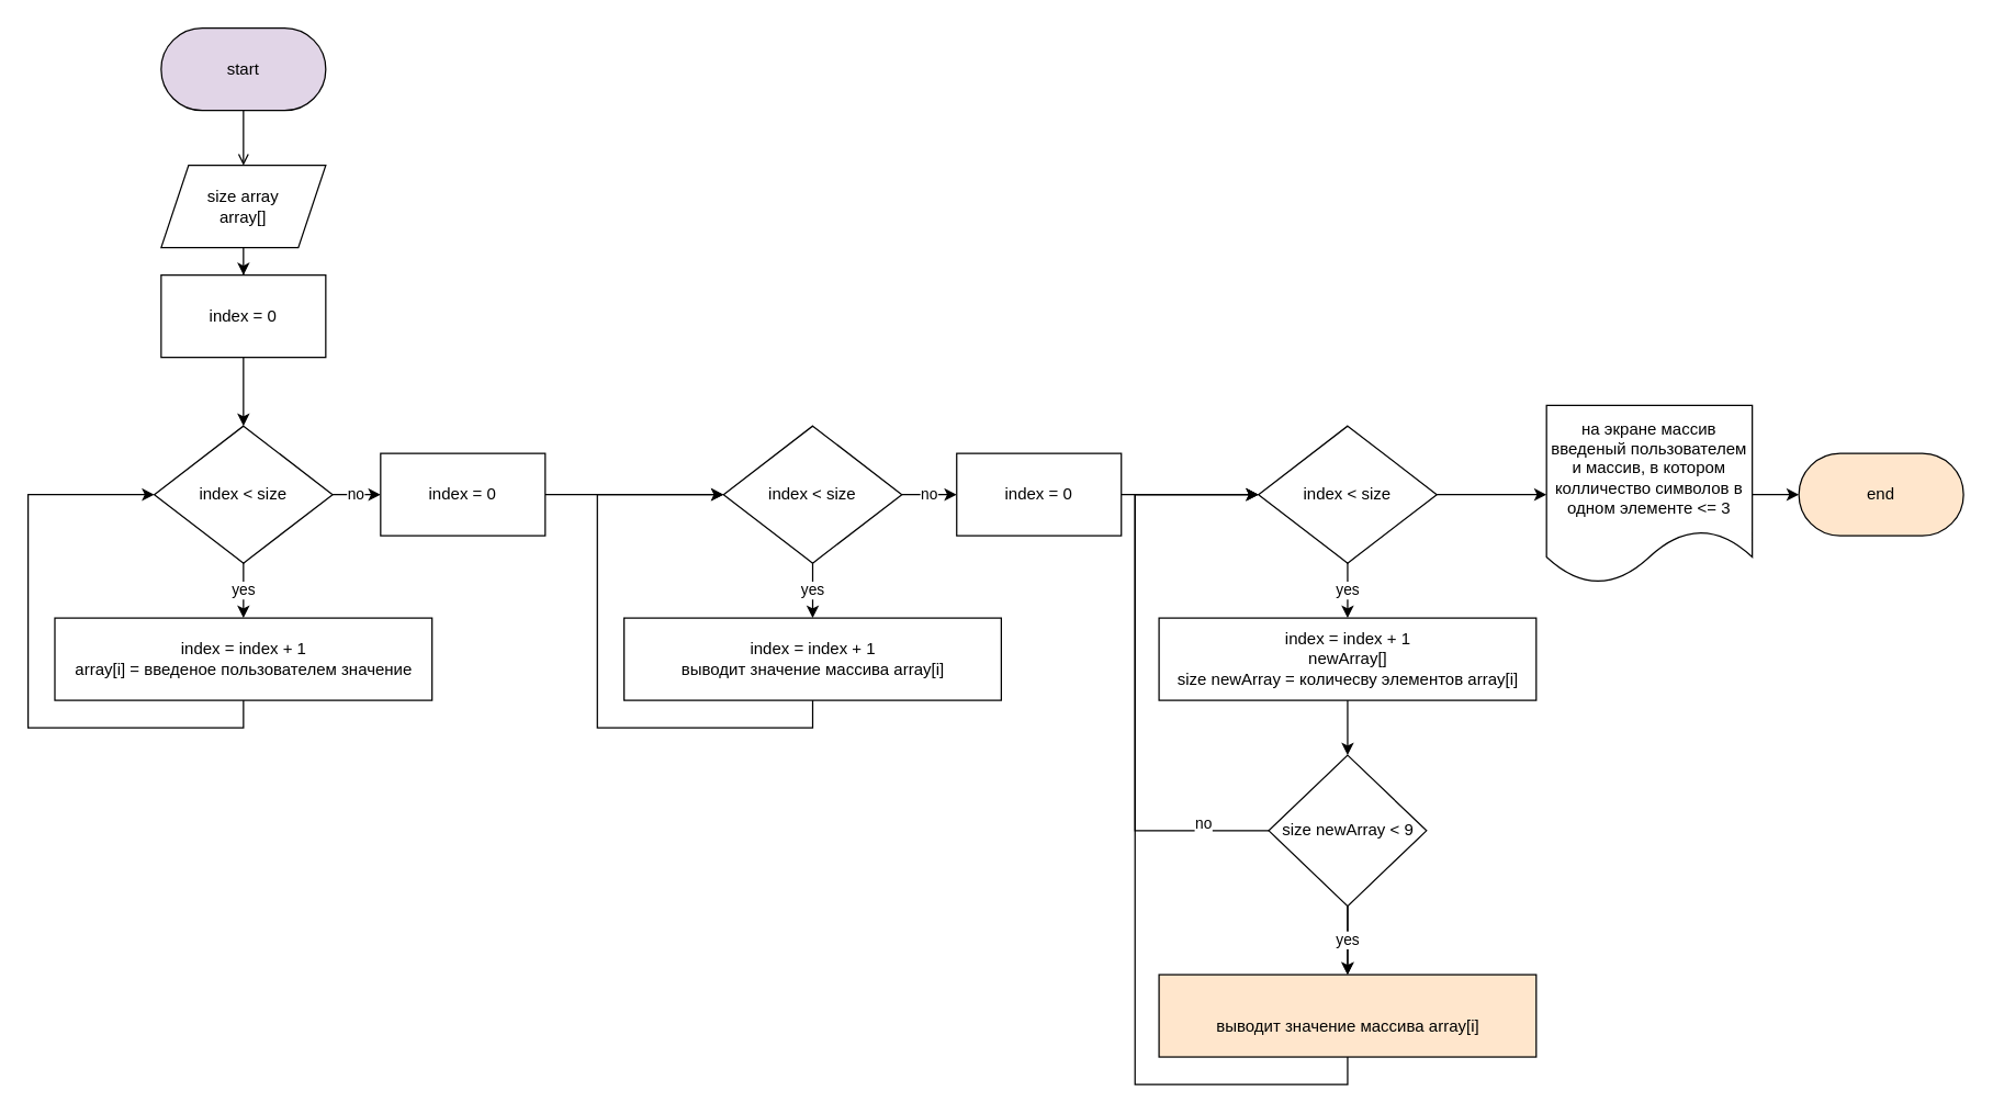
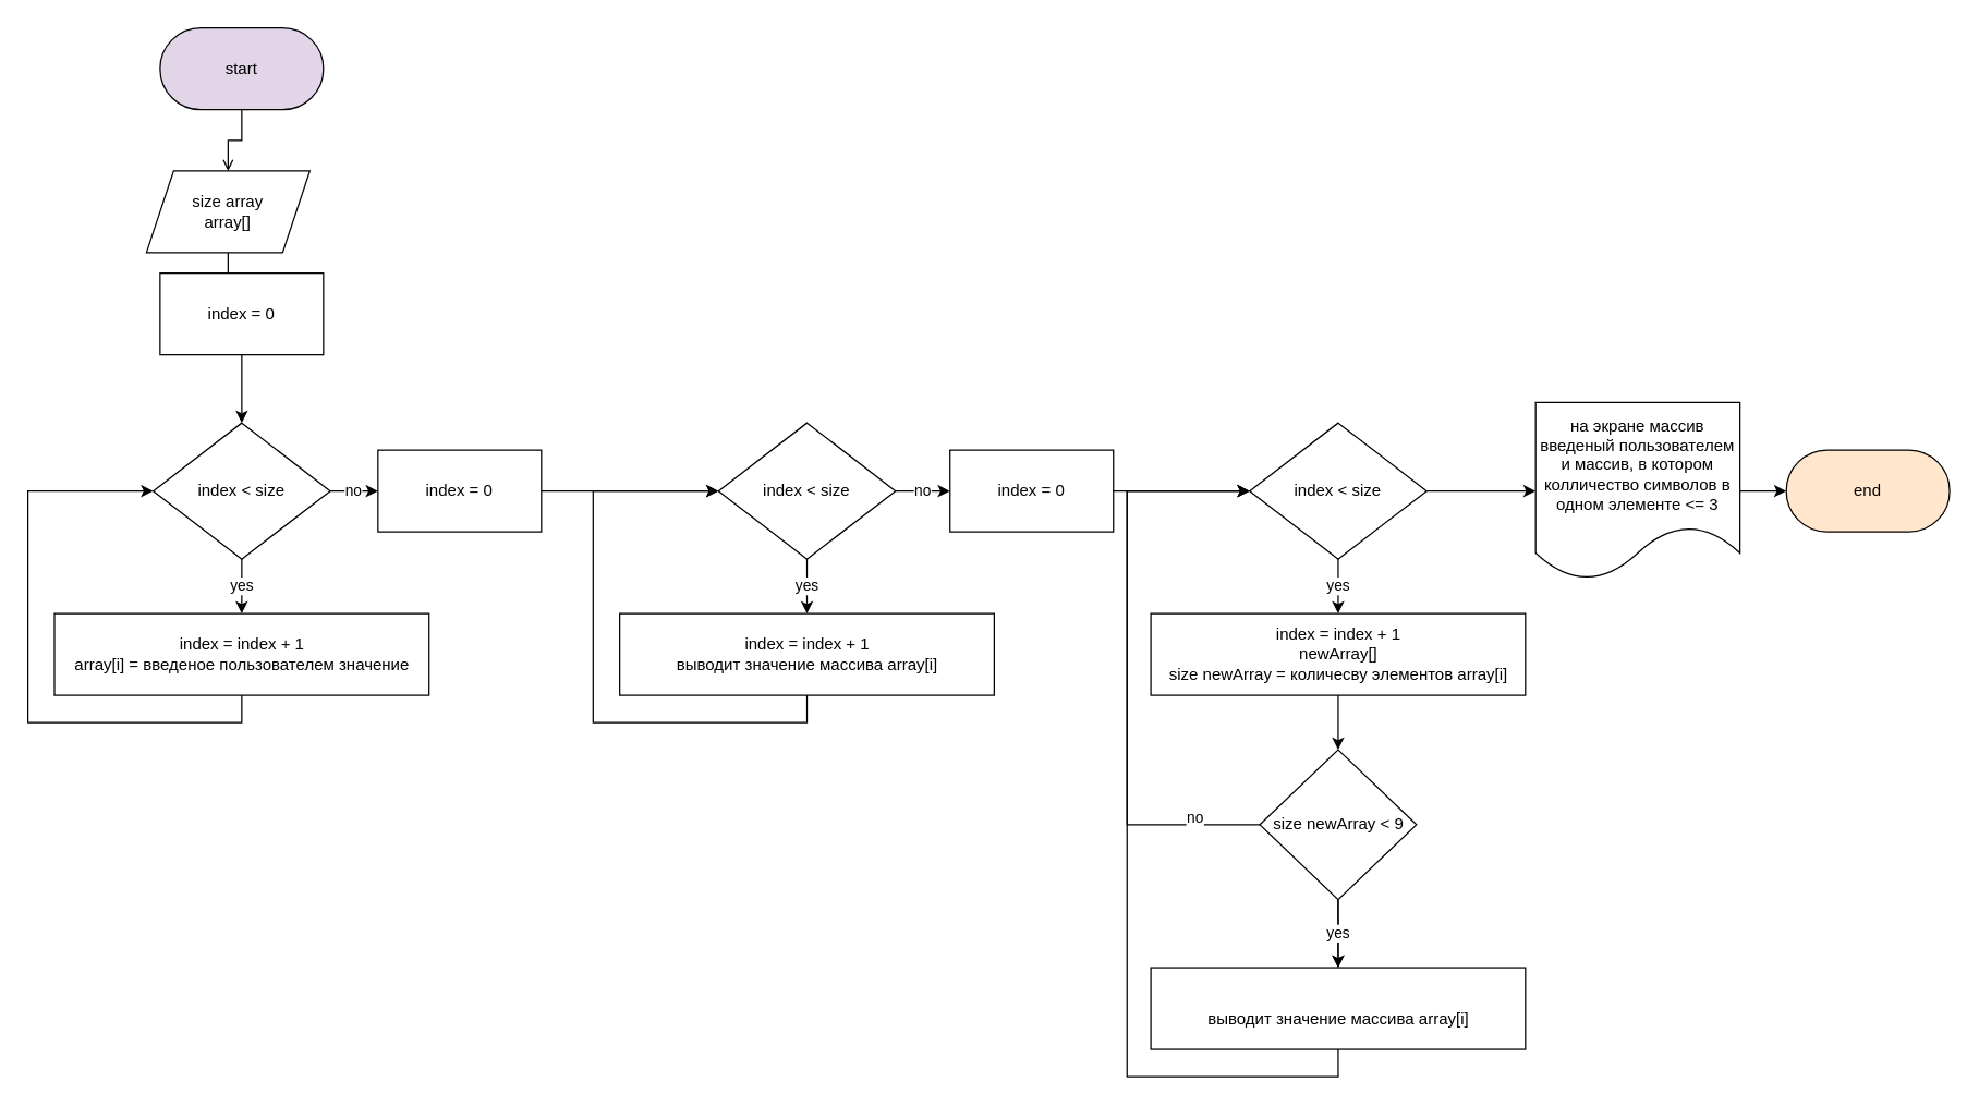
  <mxCell id="0" />
  <mxCell id="1" parent="0" />
  <mxCell id="2" style="edgeStyle=orthogonalEdgeStyle;rounded=0;orthogonalLoop=1;jettySize=auto;html=1;entryX=0.5;entryY=0;entryDx=0;entryDy=0;endArrow=open;" parent="1" source="3" target="5" edge="1"><mxGeometry relative="1" as="geometry" /></mxCell>
  <mxCell id="3" value="start" style="rounded=1;whiteSpace=wrap;html=1;arcSize=50;fillColor=#e1d5e7;" parent="1" vertex="1"><mxGeometry x="117" y="20" width="120" height="60" as="geometry" /></mxCell>
  <mxCell id="4" style="edgeStyle=orthogonalEdgeStyle;rounded=0;orthogonalLoop=1;jettySize=auto;html=1;entryX=0.5;entryY=0;entryDx=0;entryDy=0;" parent="1" source="5" target="7" edge="1"><mxGeometry relative="1" as="geometry" /></mxCell>
- <mxCell id="5" value="size array&lt;br&gt;array[]" style="shape=parallelogram;perimeter=parallelogramPerimeter;whiteSpace=wrap;html=1;fixedSize=1;" parent="1" vertex="1"><mxGeometry x="117" y="120" width="120" height="60" as="geometry" /></mxCell>
+ <mxCell id="5" value="size array&lt;br&gt;array[]" style="shape=parallelogram;perimeter=parallelogramPerimeter;whiteSpace=wrap;html=1;fixedSize=1;" parent="1" vertex="1"><mxGeometry x="107" y="125" width="120" height="60" as="geometry" /></mxCell>
  <mxCell id="6" style="edgeStyle=orthogonalEdgeStyle;rounded=0;orthogonalLoop=1;jettySize=auto;html=1;entryX=0.5;entryY=0;entryDx=0;entryDy=0;" edge="1" parent="1" source="7" target="10"><mxGeometry relative="1" as="geometry" /></mxCell>
  <mxCell id="7" value="index = 0" style="rounded=0;whiteSpace=wrap;html=1;" parent="1" vertex="1"><mxGeometry x="117" y="200" width="120" height="60" as="geometry" /></mxCell>
  <mxCell id="8" value="yes" style="edgeStyle=orthogonalEdgeStyle;rounded=0;orthogonalLoop=1;jettySize=auto;html=1;entryX=0.5;entryY=0;entryDx=0;entryDy=0;" edge="1" parent="1" source="10" target="12"><mxGeometry relative="1" as="geometry" /></mxCell>
  <mxCell id="9" value="no" style="edgeStyle=orthogonalEdgeStyle;rounded=0;orthogonalLoop=1;jettySize=auto;html=1;entryX=0;entryY=0.5;entryDx=0;entryDy=0;" edge="1" parent="1" source="10" target="17"><mxGeometry relative="1" as="geometry" /></mxCell>
  <mxCell id="10" value="index &amp;lt; size" style="rhombus;whiteSpace=wrap;html=1;" parent="1" vertex="1"><mxGeometry x="112" y="310" width="130" height="100" as="geometry" /></mxCell>
  <mxCell id="11" style="edgeStyle=orthogonalEdgeStyle;rounded=0;orthogonalLoop=1;jettySize=auto;html=1;entryX=0;entryY=0.5;entryDx=0;entryDy=0;" edge="1" parent="1" source="12" target="10"><mxGeometry relative="1" as="geometry"><Array as="points"><mxPoint x="177" y="530" /><mxPoint x="20" y="530" /><mxPoint x="20" y="360" /></Array></mxGeometry></mxCell>
  <mxCell id="12" value="index = index + 1&lt;br&gt;array[i] = введеное пользователем значение" style="rounded=0;whiteSpace=wrap;html=1;" parent="1" vertex="1"><mxGeometry x="39.5" y="450" width="275" height="60" as="geometry" /></mxCell>
  <mxCell id="13" style="edgeStyle=orthogonalEdgeStyle;rounded=0;orthogonalLoop=1;jettySize=auto;html=1;entryX=0;entryY=0.5;entryDx=0;entryDy=0;" edge="1" parent="1" source="14" target="15"><mxGeometry relative="1" as="geometry" /></mxCell>
  <mxCell id="14" value="на экране массив введеный пользователем и массив, в котором колличество символов в одном элементе &amp;lt;= 3" style="shape=document;whiteSpace=wrap;html=1;boundedLbl=1;" parent="1" vertex="1"><mxGeometry x="1127" y="295" width="150" height="130" as="geometry" /></mxCell>
  <mxCell id="15" value="end" style="rounded=1;whiteSpace=wrap;html=1;arcSize=50;fillColor=#ffe6cc;" parent="1" vertex="1"><mxGeometry x="1311" y="330" width="120" height="60" as="geometry" /></mxCell>
  <mxCell id="16" style="edgeStyle=orthogonalEdgeStyle;rounded=0;orthogonalLoop=1;jettySize=auto;html=1;entryX=0;entryY=0.5;entryDx=0;entryDy=0;" edge="1" parent="1" source="17" target="20"><mxGeometry relative="1" as="geometry" /></mxCell>
  <mxCell id="17" value="index = 0" style="rounded=0;whiteSpace=wrap;html=1;" vertex="1" parent="1"><mxGeometry x="277" y="330" width="120" height="60" as="geometry" /></mxCell>
  <mxCell id="18" value="yes" style="edgeStyle=orthogonalEdgeStyle;rounded=0;orthogonalLoop=1;jettySize=auto;html=1;entryX=0.5;entryY=0;entryDx=0;entryDy=0;" edge="1" parent="1" source="20" target="22"><mxGeometry relative="1" as="geometry" /></mxCell>
  <mxCell id="19" value="no" style="edgeStyle=orthogonalEdgeStyle;rounded=0;orthogonalLoop=1;jettySize=auto;html=1;" edge="1" parent="1" source="20" target="24"><mxGeometry relative="1" as="geometry" /></mxCell>
  <mxCell id="20" value="index &amp;lt; size" style="rhombus;whiteSpace=wrap;html=1;" vertex="1" parent="1"><mxGeometry x="527" y="310" width="130" height="100" as="geometry" /></mxCell>
  <mxCell id="21" style="edgeStyle=orthogonalEdgeStyle;rounded=0;orthogonalLoop=1;jettySize=auto;html=1;entryX=0;entryY=0.5;entryDx=0;entryDy=0;" edge="1" parent="1" source="22" target="20"><mxGeometry relative="1" as="geometry"><Array as="points"><mxPoint x="592" y="530" /><mxPoint x="435" y="530" /><mxPoint x="435" y="360" /></Array></mxGeometry></mxCell>
  <mxCell id="22" value="index = index + 1&lt;br&gt;выводит значение массива array[i]" style="rounded=0;whiteSpace=wrap;html=1;" vertex="1" parent="1"><mxGeometry x="454.5" y="450" width="275" height="60" as="geometry" /></mxCell>
  <mxCell id="23" style="edgeStyle=orthogonalEdgeStyle;rounded=0;orthogonalLoop=1;jettySize=auto;html=1;entryX=0;entryY=0.5;entryDx=0;entryDy=0;" edge="1" parent="1" source="24" target="27"><mxGeometry relative="1" as="geometry" /></mxCell>
  <mxCell id="24" value="index = 0" style="rounded=0;whiteSpace=wrap;html=1;" vertex="1" parent="1"><mxGeometry x="697" y="330" width="120" height="60" as="geometry" /></mxCell>
  <mxCell id="25" value="yes" style="edgeStyle=orthogonalEdgeStyle;rounded=0;orthogonalLoop=1;jettySize=auto;html=1;" edge="1" parent="1" source="27" target="29"><mxGeometry relative="1" as="geometry" /></mxCell>
  <mxCell id="26" style="edgeStyle=orthogonalEdgeStyle;rounded=0;orthogonalLoop=1;jettySize=auto;html=1;" edge="1" parent="1" source="27" target="14"><mxGeometry relative="1" as="geometry" /></mxCell>
  <mxCell id="27" value="index &amp;lt; size" style="rhombus;whiteSpace=wrap;html=1;" vertex="1" parent="1"><mxGeometry x="917" y="310" width="130" height="100" as="geometry" /></mxCell>
  <mxCell id="28" style="edgeStyle=orthogonalEdgeStyle;rounded=0;orthogonalLoop=1;jettySize=auto;html=1;entryX=0.5;entryY=0;entryDx=0;entryDy=0;" edge="1" parent="1" source="29" target="33"><mxGeometry relative="1" as="geometry" /></mxCell>
  <mxCell id="29" value="index = index + 1&lt;br&gt;newArray[]&lt;br&gt;size newArray = количесву элементов array[i]" style="rounded=0;whiteSpace=wrap;html=1;" vertex="1" parent="1"><mxGeometry x="844.5" y="450" width="275" height="60" as="geometry" /></mxCell>
  <mxCell id="30" value="no" style="edgeStyle=orthogonalEdgeStyle;rounded=0;orthogonalLoop=1;jettySize=auto;html=1;entryX=0;entryY=0.5;entryDx=0;entryDy=0;" edge="1" parent="1" source="33" target="27"><mxGeometry x="-0.78" y="-5" relative="1" as="geometry"><Array as="points"><mxPoint x="827" y="605" /><mxPoint x="827" y="360" /></Array><mxPoint as="offset" /></mxGeometry></mxCell>
  <mxCell id="31" style="edgeStyle=orthogonalEdgeStyle;rounded=0;orthogonalLoop=1;jettySize=auto;html=1;entryX=0.5;entryY=0;entryDx=0;entryDy=0;" edge="1" parent="1" source="33" target="35"><mxGeometry relative="1" as="geometry" /></mxCell>
  <mxCell id="32" value="yes" style="edgeStyle=orthogonalEdgeStyle;rounded=0;orthogonalLoop=1;jettySize=auto;html=1;" edge="1" parent="1" source="33" target="35"><mxGeometry relative="1" as="geometry" /></mxCell>
  <mxCell id="33" value="size newArray &amp;lt; 9" style="rhombus;whiteSpace=wrap;html=1;" vertex="1" parent="1"><mxGeometry x="924.5" y="550" width="115" height="110" as="geometry" /></mxCell>
  <mxCell id="34" style="edgeStyle=orthogonalEdgeStyle;rounded=0;orthogonalLoop=1;jettySize=auto;html=1;" edge="1" parent="1" source="35" target="27"><mxGeometry relative="1" as="geometry"><Array as="points"><mxPoint x="982" y="790" /><mxPoint x="827" y="790" /><mxPoint x="827" y="360" /></Array></mxGeometry></mxCell>
- <mxCell id="35" value="&lt;br&gt;выводит значение массива array[i]" style="rounded=0;whiteSpace=wrap;html=1;fillColor=#ffe6cc;" vertex="1" parent="1"><mxGeometry x="844.5" y="710" width="275" height="60" as="geometry" /></mxCell>
+ <mxCell id="35" value="&lt;br&gt;выводит значение массива array[i]" style="rounded=0;whiteSpace=wrap;html=1;" vertex="1" parent="1"><mxGeometry x="844.5" y="710" width="275" height="60" as="geometry" /></mxCell>
